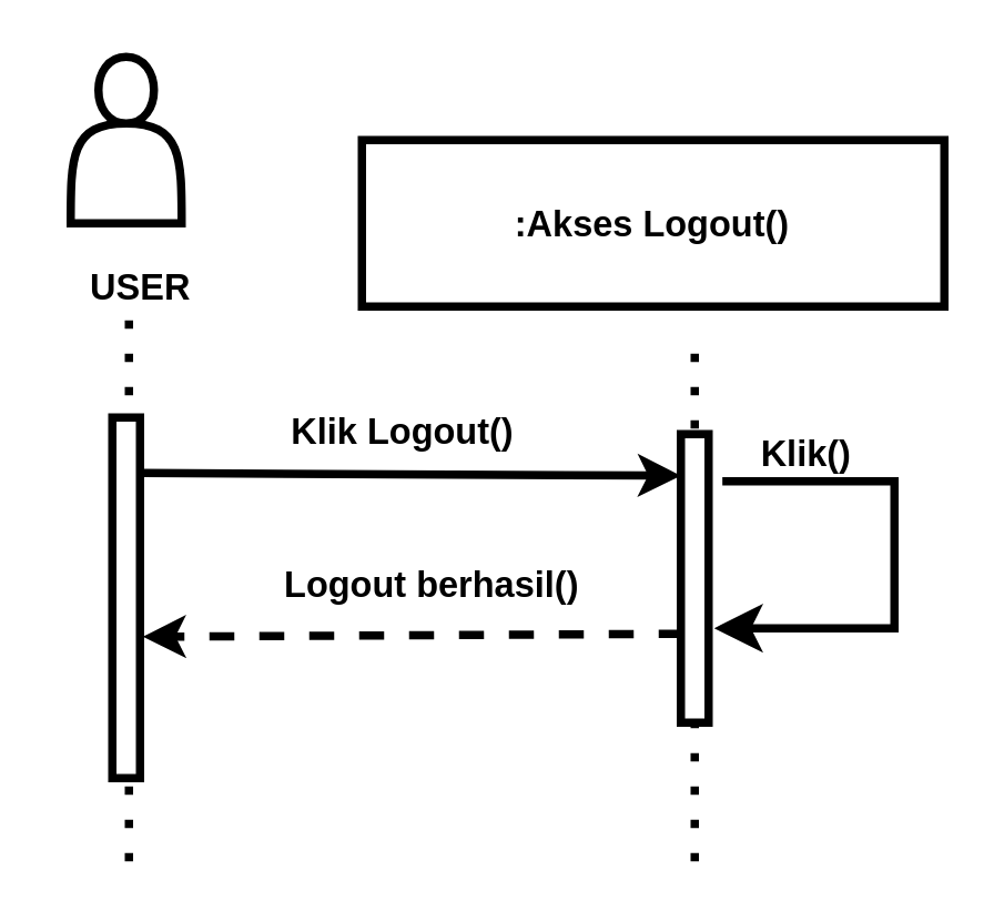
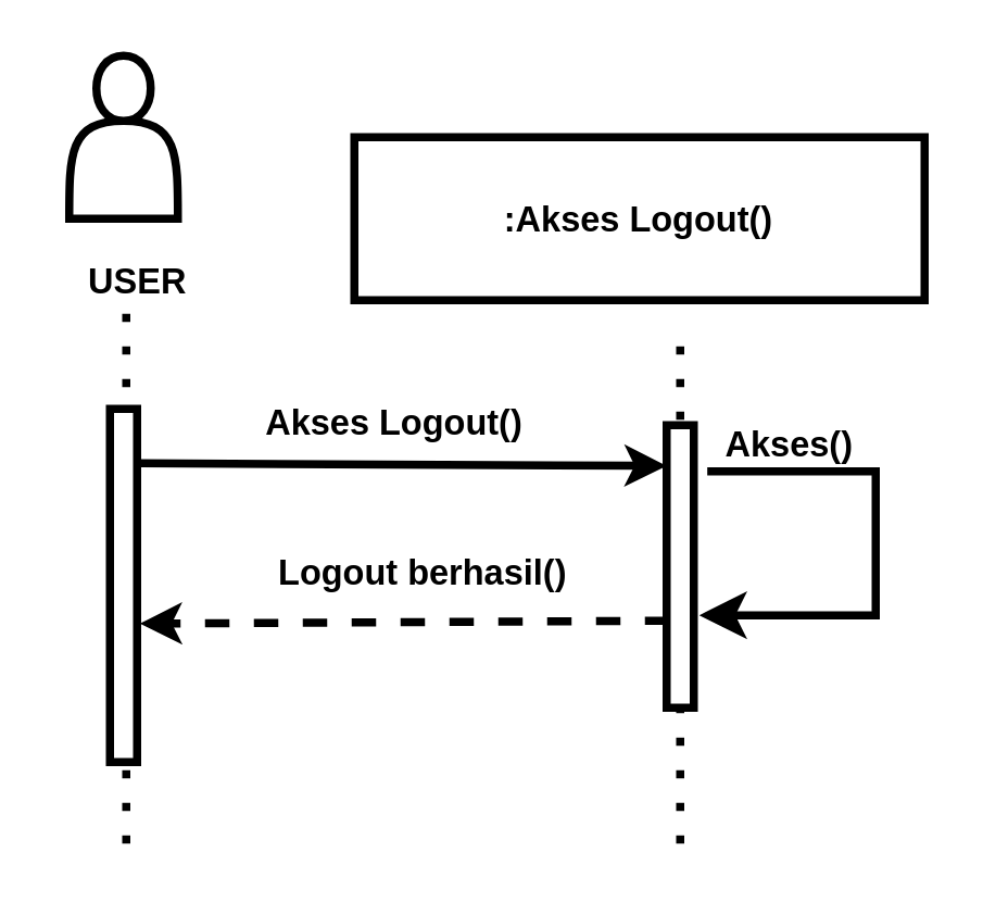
  <mxCell id="0" />
  <mxCell id="1" parent="0" />
  <mxCell id="2" value=":Akses Logout()" style="rounded=0;whiteSpace=wrap;html=1;fillColor=none;strokeWidth=3;fontSize=13;fontStyle=1" vertex="1" parent="1"><mxGeometry x="130" y="50" width="210" height="60" as="geometry" /></mxCell>
  <mxCell id="3" value="" style="endArrow=classic;html=1;strokeWidth=3;fontSize=13;fontStyle=1;entryX=0;entryY=0.144;entryDx=0;entryDy=0;entryPerimeter=0;" edge="1" parent="1" target="11"><mxGeometry width="50" height="50" relative="1" as="geometry"><mxPoint x="51" y="170" as="sourcePoint" /><mxPoint x="240" y="160" as="targetPoint" /></mxGeometry></mxCell>
  <mxCell id="4" value="" style="endArrow=classic;html=1;entryX=1.1;entryY=0.608;entryDx=0;entryDy=0;entryPerimeter=0;dashed=1;exitX=0.1;exitY=0.692;exitDx=0;exitDy=0;exitPerimeter=0;strokeWidth=3;fontSize=13;fontStyle=1" edge="1" parent="1" source="11" target="9"><mxGeometry width="50" height="50" relative="1" as="geometry"><mxPoint x="240" y="210" as="sourcePoint" /><mxPoint x="250" y="182" as="targetPoint" /></mxGeometry></mxCell>
- <mxCell id="5" value="Klik Logout()" style="text;html=1;align=center;verticalAlign=middle;whiteSpace=wrap;rounded=0;strokeWidth=3;fontSize=13;fontStyle=1" vertex="1" parent="1"><mxGeometry x="80" y="140" width="130" height="30" as="geometry" /></mxCell>
+ <mxCell id="5" value="Akses Logout()" style="text;html=1;align=center;verticalAlign=middle;whiteSpace=wrap;rounded=0;strokeWidth=3;fontSize=13;fontStyle=1" vertex="1" parent="1"><mxGeometry x="80" y="140" width="130" height="30" as="geometry" /></mxCell>
  <mxCell id="6" value="Logout berhasil()" style="text;html=1;align=center;verticalAlign=middle;resizable=0;points=[];autosize=1;strokeColor=none;fillColor=none;strokeWidth=3;fontSize=13;fontStyle=1" vertex="1" parent="1"><mxGeometry x="95" y="195" width="120" height="30" as="geometry" /></mxCell>
- <mxCell id="7" value="Klik()" style="text;html=1;align=center;verticalAlign=middle;resizable=0;points=[];autosize=1;strokeColor=none;fillColor=none;strokeWidth=3;fontSize=13;fontStyle=1" vertex="1" parent="1"><mxGeometry x="255" y="148" width="70" height="30" as="geometry" /></mxCell>
+ <mxCell id="7" value="Akses()" style="text;html=1;align=center;verticalAlign=middle;resizable=0;points=[];autosize=1;strokeColor=none;fillColor=none;strokeWidth=3;fontSize=13;fontStyle=1" vertex="1" parent="1"><mxGeometry x="255" y="148" width="70" height="30" as="geometry" /></mxCell>
  <mxCell id="8" value="" style="endArrow=none;dashed=1;html=1;dashPattern=1 3;strokeWidth=3;fontSize=13;fontStyle=1" edge="1" parent="1"><mxGeometry width="50" height="50" relative="1" as="geometry"><mxPoint x="46" y="310" as="sourcePoint" /><mxPoint x="46" y="110" as="targetPoint" /></mxGeometry></mxCell>
  <mxCell id="9" value="" style="rounded=0;whiteSpace=wrap;html=1;fillColor=default;strokeWidth=3;fontSize=13;fontStyle=1" vertex="1" parent="1"><mxGeometry x="40" y="150" width="10" height="130" as="geometry" /></mxCell>
  <mxCell id="10" value="" style="endArrow=none;dashed=1;html=1;dashPattern=1 3;strokeWidth=3;fontSize=13;fontStyle=1" edge="1" parent="1"><mxGeometry width="50" height="50" relative="1" as="geometry"><mxPoint x="250" y="310" as="sourcePoint" /><mxPoint x="250" y="120" as="targetPoint" /></mxGeometry></mxCell>
  <mxCell id="11" value="" style="rounded=0;whiteSpace=wrap;html=1;fillColor=default;strokeWidth=3;fontSize=13;fontStyle=1" vertex="1" parent="1"><mxGeometry x="245" y="156" width="10" height="104" as="geometry" /></mxCell>
  <mxCell id="12" value="" style="edgeStyle=elbowEdgeStyle;elbow=horizontal;endArrow=classic;html=1;curved=0;rounded=0;endSize=8;startSize=8;strokeWidth=3;fontSize=13;fontStyle=1;entryX=1.2;entryY=0.673;entryDx=0;entryDy=0;entryPerimeter=0;exitX=0.071;exitY=0.833;exitDx=0;exitDy=0;exitPerimeter=0;" edge="1" parent="1" source="7" target="11"><mxGeometry width="50" height="50" relative="1" as="geometry"><mxPoint x="320" y="210" as="sourcePoint" /><mxPoint x="310" y="270" as="targetPoint" /><Array as="points"><mxPoint x="322" y="180" /></Array></mxGeometry></mxCell>
  <mxCell id="13" value="" style="shape=actor;whiteSpace=wrap;html=1;fillColor=none;strokeWidth=3;fontSize=13;fontStyle=1" vertex="1" parent="1"><mxGeometry x="25" y="20" width="40" height="60" as="geometry" /></mxCell>
  <mxCell id="14" value="USER" style="text;html=1;align=center;verticalAlign=middle;resizable=0;points=[];autosize=1;strokeColor=none;fillColor=none;fontSize=13;fontStyle=1" vertex="1" parent="1"><mxGeometry x="20" y="88" width="60" height="30" as="geometry" /></mxCell>
